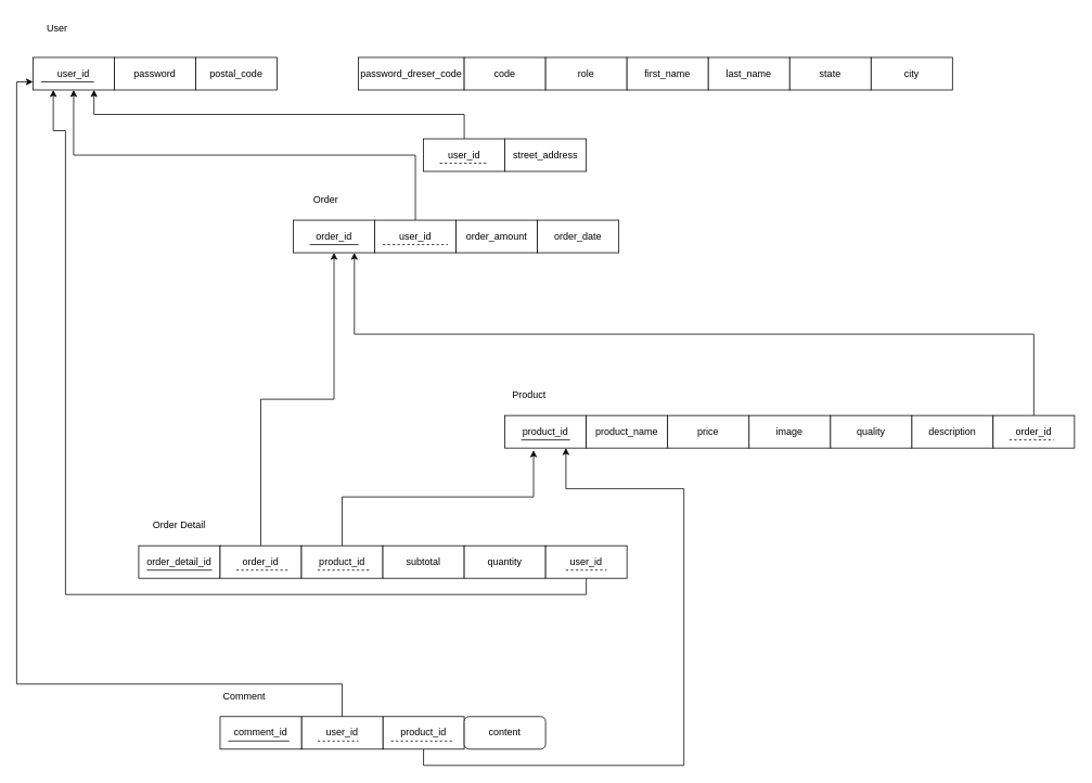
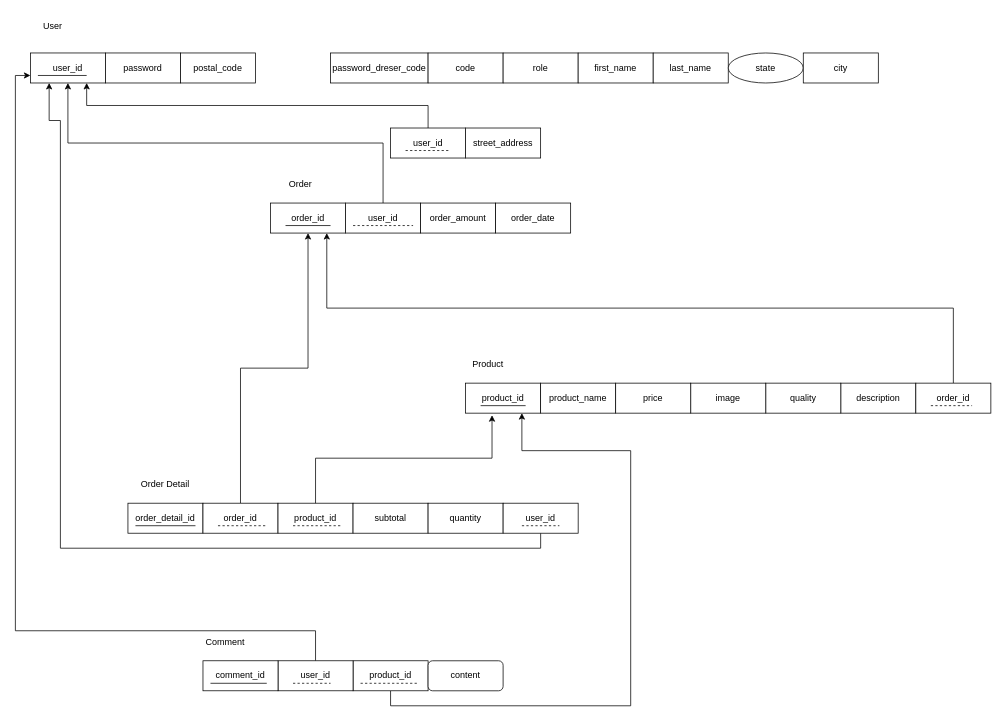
  <mxCell id="0" />
  <mxCell id="1" parent="0" />
  <mxCell id="2" style="edgeStyle=orthogonalEdgeStyle;rounded=0;orthogonalLoop=1;jettySize=auto;html=1;exitX=0.5;exitY=0;exitDx=0;exitDy=0;" edge="1" parent="1" source="3" target="9"><mxGeometry relative="1" as="geometry"><mxPoint x="200" y="220" as="targetPoint" /></mxGeometry></mxCell>
  <mxCell id="3" value="user_id" style="whiteSpace=wrap;html=1;align=center;" vertex="1" parent="1"><mxGeometry x="460" y="270" width="100" height="40" as="geometry" /></mxCell>
  <mxCell id="4" value="order_id" style="whiteSpace=wrap;html=1;align=center;" vertex="1" parent="1"><mxGeometry x="360" y="270" width="100" height="40" as="geometry" /></mxCell>
  <mxCell id="5" value="order_amount" style="whiteSpace=wrap;html=1;align=center;" vertex="1" parent="1"><mxGeometry x="560" y="270" width="100" height="40" as="geometry" /></mxCell>
  <mxCell id="6" value="order_date" style="whiteSpace=wrap;html=1;align=center;" vertex="1" parent="1"><mxGeometry x="660" y="270" width="100" height="40" as="geometry" /></mxCell>
  <mxCell id="7" value="product_id" style="whiteSpace=wrap;html=1;align=center;" vertex="1" parent="1"><mxGeometry x="620" y="510" width="100" height="40" as="geometry" /></mxCell>
  <mxCell id="8" value="product_name" style="whiteSpace=wrap;html=1;align=center;" vertex="1" parent="1"><mxGeometry x="720" y="510" width="100" height="40" as="geometry" /></mxCell>
  <mxCell id="9" value="user_id" style="whiteSpace=wrap;html=1;align=center;" vertex="1" parent="1"><mxGeometry x="40" y="70" width="100" height="40" as="geometry" /></mxCell>
  <mxCell id="10" value="password" style="whiteSpace=wrap;html=1;align=center;" vertex="1" parent="1"><mxGeometry x="140" y="70" width="100" height="40" as="geometry" /></mxCell>
  <mxCell id="11" value="postal_code" style="whiteSpace=wrap;html=1;align=center;" vertex="1" parent="1"><mxGeometry x="240" y="70" width="100" height="40" as="geometry" /></mxCell>
  <mxCell id="12" value="password_dreser_code" style="whiteSpace=wrap;html=1;align=center;" vertex="1" parent="1"><mxGeometry x="440" y="70" width="130" height="40" as="geometry" /></mxCell>
  <mxCell id="13" value="code" style="whiteSpace=wrap;html=1;align=center;" vertex="1" parent="1"><mxGeometry x="570" y="70" width="100" height="40" as="geometry" /></mxCell>
  <mxCell id="14" value="role" style="whiteSpace=wrap;html=1;align=center;" vertex="1" parent="1"><mxGeometry x="670" y="70" width="100" height="40" as="geometry" /></mxCell>
  <mxCell id="15" value="first_name" style="whiteSpace=wrap;html=1;align=center;" vertex="1" parent="1"><mxGeometry x="770" y="70" width="100" height="40" as="geometry" /></mxCell>
  <mxCell id="16" value="last_name" style="whiteSpace=wrap;html=1;align=center;" vertex="1" parent="1"><mxGeometry x="870" y="70" width="100" height="40" as="geometry" /></mxCell>
- <mxCell id="17" value="state" style="whiteSpace=wrap;html=1;align=center;" vertex="1" parent="1"><mxGeometry x="970" y="70" width="100" height="40" as="geometry" /></mxCell>
+ <mxCell id="17" value="state" style="ellipse;whiteSpace=wrap;html=1;align=center;" vertex="1" parent="1"><mxGeometry x="970" y="70" width="100" height="40" as="geometry" /></mxCell>
  <mxCell id="18" value="city" style="whiteSpace=wrap;html=1;align=center;" vertex="1" parent="1"><mxGeometry x="1070" y="70" width="100" height="40" as="geometry" /></mxCell>
  <mxCell id="19" value="User" style="text;html=1;strokeColor=none;fillColor=none;align=center;verticalAlign=middle;whiteSpace=wrap;rounded=0;" vertex="1" parent="1"><mxGeometry x="40" y="20" width="60" height="30" as="geometry" /></mxCell>
  <mxCell id="20" value="" style="endArrow=none;html=1;rounded=0;exitX=0.1;exitY=0.75;exitDx=0;exitDy=0;exitPerimeter=0;" edge="1" parent="1" source="9"><mxGeometry width="50" height="50" relative="1" as="geometry"><mxPoint x="65" y="150" as="sourcePoint" /><mxPoint x="115" y="100" as="targetPoint" /></mxGeometry></mxCell>
  <mxCell id="21" value="" style="endArrow=none;dashed=1;html=1;rounded=0;exitX=0.1;exitY=0.75;exitDx=0;exitDy=0;exitPerimeter=0;" edge="1" parent="1" source="3"><mxGeometry width="50" height="50" relative="1" as="geometry"><mxPoint x="490" y="340" as="sourcePoint" /><mxPoint x="550" y="300" as="targetPoint" /></mxGeometry></mxCell>
  <mxCell id="22" value="" style="endArrow=none;html=1;rounded=0;exitX=0.2;exitY=0.75;exitDx=0;exitDy=0;exitPerimeter=0;" edge="1" parent="1" source="4"><mxGeometry width="50" height="50" relative="1" as="geometry"><mxPoint x="390" y="350" as="sourcePoint" /><mxPoint x="440" y="300" as="targetPoint" /></mxGeometry></mxCell>
  <mxCell id="23" value="order_detail_id" style="whiteSpace=wrap;html=1;align=center;" vertex="1" parent="1"><mxGeometry x="170" y="670" width="100" height="40" as="geometry" /></mxCell>
  <mxCell id="24" value="description" style="whiteSpace=wrap;html=1;align=center;" vertex="1" parent="1"><mxGeometry x="1120" y="510" width="100" height="40" as="geometry" /></mxCell>
  <mxCell id="25" value="quality" style="whiteSpace=wrap;html=1;align=center;" vertex="1" parent="1"><mxGeometry x="1020" y="510" width="100" height="40" as="geometry" /></mxCell>
  <mxCell id="26" value="image" style="whiteSpace=wrap;html=1;align=center;" vertex="1" parent="1"><mxGeometry x="920" y="510" width="100" height="40" as="geometry" /></mxCell>
  <mxCell id="27" value="price" style="whiteSpace=wrap;html=1;align=center;" vertex="1" parent="1"><mxGeometry x="820" y="510" width="100" height="40" as="geometry" /></mxCell>
  <mxCell id="28" style="edgeStyle=orthogonalEdgeStyle;rounded=0;orthogonalLoop=1;jettySize=auto;html=1;exitX=0.5;exitY=0;exitDx=0;exitDy=0;entryX=0.5;entryY=1;entryDx=0;entryDy=0;" edge="1" parent="1" source="29" target="4"><mxGeometry relative="1" as="geometry" /></mxCell>
  <mxCell id="29" value="order_id" style="whiteSpace=wrap;html=1;align=center;" vertex="1" parent="1"><mxGeometry x="270" y="670" width="100" height="40" as="geometry" /></mxCell>
  <mxCell id="30" value="product_id" style="whiteSpace=wrap;html=1;align=center;" vertex="1" parent="1"><mxGeometry x="370" y="670" width="100" height="40" as="geometry" /></mxCell>
  <mxCell id="31" value="subtotal" style="whiteSpace=wrap;html=1;align=center;" vertex="1" parent="1"><mxGeometry x="470" y="670" width="100" height="40" as="geometry" /></mxCell>
  <mxCell id="32" value="quantity" style="whiteSpace=wrap;html=1;align=center;" vertex="1" parent="1"><mxGeometry x="570" y="670" width="100" height="40" as="geometry" /></mxCell>
  <mxCell id="33" value="" style="endArrow=none;html=1;rounded=0;exitX=0.1;exitY=0.75;exitDx=0;exitDy=0;exitPerimeter=0;" edge="1" parent="1" source="23"><mxGeometry width="50" height="50" relative="1" as="geometry"><mxPoint x="210" y="750" as="sourcePoint" /><mxPoint x="260" y="700" as="targetPoint" /></mxGeometry></mxCell>
  <mxCell id="34" value="Order" style="text;html=1;strokeColor=none;fillColor=none;align=center;verticalAlign=middle;whiteSpace=wrap;rounded=0;" vertex="1" parent="1"><mxGeometry x="370" y="230" width="60" height="30" as="geometry" /></mxCell>
  <mxCell id="35" value="Product" style="text;html=1;strokeColor=none;fillColor=none;align=center;verticalAlign=middle;whiteSpace=wrap;rounded=0;" vertex="1" parent="1"><mxGeometry x="620" y="470" width="60" height="30" as="geometry" /></mxCell>
  <mxCell id="36" value="Order Detail" style="text;html=1;strokeColor=none;fillColor=none;align=center;verticalAlign=middle;whiteSpace=wrap;rounded=0;" vertex="1" parent="1"><mxGeometry x="170" y="630" width="100" height="30" as="geometry" /></mxCell>
  <mxCell id="37" value="" style="endArrow=none;dashed=1;html=1;rounded=0;exitX=0.2;exitY=0.75;exitDx=0;exitDy=0;exitPerimeter=0;" edge="1" parent="1" source="30"><mxGeometry width="50" height="50" relative="1" as="geometry"><mxPoint x="405" y="750" as="sourcePoint" /><mxPoint x="455" y="700" as="targetPoint" /></mxGeometry></mxCell>
  <mxCell id="38" value="" style="endArrow=none;dashed=1;html=1;rounded=0;exitX=0.2;exitY=0.75;exitDx=0;exitDy=0;exitPerimeter=0;" edge="1" parent="1" source="29"><mxGeometry width="50" height="50" relative="1" as="geometry"><mxPoint x="305" y="750" as="sourcePoint" /><mxPoint x="355" y="700" as="targetPoint" /></mxGeometry></mxCell>
  <mxCell id="39" value="" style="endArrow=none;html=1;rounded=0;exitX=0.2;exitY=0.75;exitDx=0;exitDy=0;exitPerimeter=0;" edge="1" parent="1" source="7"><mxGeometry width="50" height="50" relative="1" as="geometry"><mxPoint x="650" y="590" as="sourcePoint" /><mxPoint x="700" y="540" as="targetPoint" /></mxGeometry></mxCell>
  <mxCell id="40" style="edgeStyle=orthogonalEdgeStyle;rounded=0;orthogonalLoop=1;jettySize=auto;html=1;exitX=0.5;exitY=0;exitDx=0;exitDy=0;entryX=0.352;entryY=1.07;entryDx=0;entryDy=0;entryPerimeter=0;" edge="1" parent="1" source="30" target="7"><mxGeometry relative="1" as="geometry" /></mxCell>
  <mxCell id="41" style="edgeStyle=orthogonalEdgeStyle;rounded=0;orthogonalLoop=1;jettySize=auto;html=1;exitX=0.5;exitY=1;exitDx=0;exitDy=0;entryX=0.75;entryY=1;entryDx=0;entryDy=0;" edge="1" parent="1" source="42" target="7"><mxGeometry relative="1" as="geometry"><mxPoint x="720" y="650" as="targetPoint" /><Array as="points"><mxPoint x="520" y="940" /><mxPoint x="840" y="940" /><mxPoint x="840" y="600" /><mxPoint x="695" y="600" /></Array></mxGeometry></mxCell>
  <mxCell id="42" value="product_id" style="whiteSpace=wrap;html=1;align=center;" vertex="1" parent="1"><mxGeometry x="470" y="880" width="100" height="40" as="geometry" /></mxCell>
  <mxCell id="43" style="edgeStyle=orthogonalEdgeStyle;rounded=0;orthogonalLoop=1;jettySize=auto;html=1;exitX=0.5;exitY=0;exitDx=0;exitDy=0;entryX=0;entryY=0.75;entryDx=0;entryDy=0;" edge="1" parent="1" source="44" target="9"><mxGeometry relative="1" as="geometry"><mxPoint x="20" y="100" as="targetPoint" /><Array as="points"><mxPoint x="420" y="840" /><mxPoint x="20" y="840" /><mxPoint x="20" y="100" /></Array></mxGeometry></mxCell>
  <mxCell id="44" value="user_id" style="whiteSpace=wrap;html=1;align=center;" vertex="1" parent="1"><mxGeometry x="370" y="880" width="100" height="40" as="geometry" /></mxCell>
  <mxCell id="45" value="comment_id" style="whiteSpace=wrap;html=1;align=center;" vertex="1" parent="1"><mxGeometry x="270" y="880" width="100" height="40" as="geometry" /></mxCell>
  <mxCell id="46" value="Comment" style="text;html=1;strokeColor=none;fillColor=none;align=center;verticalAlign=middle;whiteSpace=wrap;rounded=0;" vertex="1" parent="1"><mxGeometry x="270" y="840" width="60" height="30" as="geometry" /></mxCell>
  <mxCell id="47" value="content" style="whiteSpace=wrap;html=1;align=center;rounded=1;" vertex="1" parent="1"><mxGeometry x="570" y="880" width="100" height="40" as="geometry" /></mxCell>
  <mxCell id="48" value="" style="endArrow=none;html=1;rounded=0;exitX=0.1;exitY=0.75;exitDx=0;exitDy=0;exitPerimeter=0;" edge="1" parent="1" source="45"><mxGeometry width="50" height="50" relative="1" as="geometry"><mxPoint x="305" y="960" as="sourcePoint" /><mxPoint x="355" y="910" as="targetPoint" /></mxGeometry></mxCell>
  <mxCell id="49" value="" style="endArrow=none;dashed=1;html=1;rounded=0;exitX=0.2;exitY=0.75;exitDx=0;exitDy=0;exitPerimeter=0;" edge="1" parent="1" source="44"><mxGeometry width="50" height="50" relative="1" as="geometry"><mxPoint x="390" y="960" as="sourcePoint" /><mxPoint x="440" y="910" as="targetPoint" /></mxGeometry></mxCell>
  <mxCell id="50" value="" style="endArrow=none;dashed=1;html=1;rounded=0;exitX=0.1;exitY=0.75;exitDx=0;exitDy=0;exitPerimeter=0;" edge="1" parent="1" source="42"><mxGeometry width="50" height="50" relative="1" as="geometry"><mxPoint x="505" y="960" as="sourcePoint" /><mxPoint x="555" y="910" as="targetPoint" /></mxGeometry></mxCell>
  <mxCell id="51" value="street_address" style="whiteSpace=wrap;html=1;align=center;" vertex="1" parent="1"><mxGeometry x="620" y="170" width="100" height="40" as="geometry" /></mxCell>
  <mxCell id="52" style="edgeStyle=orthogonalEdgeStyle;rounded=0;orthogonalLoop=1;jettySize=auto;html=1;exitX=0.5;exitY=0;exitDx=0;exitDy=0;entryX=0.75;entryY=1;entryDx=0;entryDy=0;" edge="1" parent="1" source="53" target="9"><mxGeometry relative="1" as="geometry" /></mxCell>
  <mxCell id="53" value="user_id" style="whiteSpace=wrap;html=1;align=center;" vertex="1" parent="1"><mxGeometry x="520" y="170" width="100" height="40" as="geometry" /></mxCell>
  <mxCell id="54" value="" style="endArrow=none;dashed=1;html=1;rounded=0;exitX=0.2;exitY=0.75;exitDx=0;exitDy=0;exitPerimeter=0;" edge="1" parent="1" source="53"><mxGeometry width="50" height="50" relative="1" as="geometry"><mxPoint x="550" y="250" as="sourcePoint" /><mxPoint x="600" y="200" as="targetPoint" /></mxGeometry></mxCell>
  <mxCell id="55" style="edgeStyle=orthogonalEdgeStyle;rounded=0;orthogonalLoop=1;jettySize=auto;html=1;exitX=0.5;exitY=0;exitDx=0;exitDy=0;entryX=0.75;entryY=1;entryDx=0;entryDy=0;" edge="1" parent="1" source="56" target="4"><mxGeometry relative="1" as="geometry" /></mxCell>
  <mxCell id="56" value="order_id" style="whiteSpace=wrap;html=1;align=center;" vertex="1" parent="1"><mxGeometry x="1220" y="510" width="100" height="40" as="geometry" /></mxCell>
  <mxCell id="57" value="" style="endArrow=none;dashed=1;html=1;rounded=0;exitX=0.2;exitY=0.75;exitDx=0;exitDy=0;exitPerimeter=0;" edge="1" parent="1" source="56"><mxGeometry width="50" height="50" relative="1" as="geometry"><mxPoint x="1245" y="590" as="sourcePoint" /><mxPoint x="1295" y="540" as="targetPoint" /></mxGeometry></mxCell>
  <mxCell id="58" style="edgeStyle=orthogonalEdgeStyle;rounded=0;orthogonalLoop=1;jettySize=auto;html=1;exitX=0.5;exitY=1;exitDx=0;exitDy=0;entryX=0.25;entryY=1;entryDx=0;entryDy=0;" edge="1" parent="1" source="59" target="9"><mxGeometry relative="1" as="geometry"><Array as="points"><mxPoint x="720" y="730" /><mxPoint x="80" y="730" /><mxPoint x="80" y="160" /><mxPoint x="65" y="160" /></Array></mxGeometry></mxCell>
  <mxCell id="59" value="user_id" style="whiteSpace=wrap;html=1;align=center;" vertex="1" parent="1"><mxGeometry x="670" y="670" width="100" height="40" as="geometry" /></mxCell>
  <mxCell id="60" value="" style="endArrow=none;dashed=1;html=1;rounded=0;exitX=0.25;exitY=0.75;exitDx=0;exitDy=0;exitPerimeter=0;" edge="1" parent="1" source="59"><mxGeometry width="50" height="50" relative="1" as="geometry"><mxPoint x="695" y="750" as="sourcePoint" /><mxPoint x="745" y="700" as="targetPoint" /></mxGeometry></mxCell>
